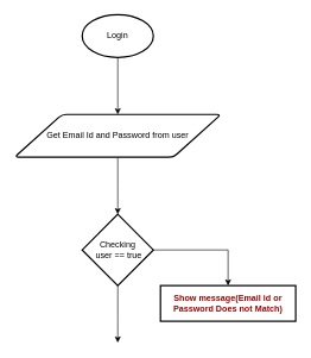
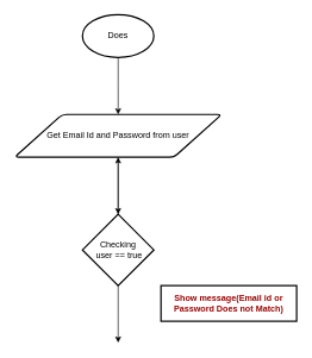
  <mxCell id="0" />
  <mxCell id="1" parent="0" />
  <mxCell id="2" value="" style="edgeStyle=orthogonalEdgeStyle;rounded=0;orthogonalLoop=1;jettySize=auto;html=1;" edge="1" parent="1" source="3"><mxGeometry relative="1" as="geometry"><mxPoint x="165" y="160" as="targetPoint" /></mxGeometry></mxCell>
- <mxCell id="3" value="Login" style="strokeWidth=2;html=1;shape=mxgraph.flowchart.start_1;whiteSpace=wrap;" vertex="1" parent="1"><mxGeometry x="115" y="20" width="100" height="60" as="geometry" /></mxCell>
+ <mxCell id="3" value="Does" style="strokeWidth=2;html=1;shape=mxgraph.flowchart.start_1;whiteSpace=wrap;" vertex="1" parent="1"><mxGeometry x="115" y="20" width="100" height="60" as="geometry" /></mxCell>
  <mxCell id="4" value="" style="edgeStyle=orthogonalEdgeStyle;rounded=0;orthogonalLoop=1;jettySize=auto;html=1;" edge="1" parent="1" source="5"><mxGeometry relative="1" as="geometry"><mxPoint x="165" y="300" as="targetPoint" /></mxGeometry></mxCell>
  <mxCell id="5" value="Get Email Id and Password from user" style="shape=parallelogram;html=1;strokeWidth=2;perimeter=parallelogramPerimeter;whiteSpace=wrap;rounded=1;arcSize=12;size=0.23;" vertex="1" parent="1"><mxGeometry x="20" y="160" width="290" height="60" as="geometry" /></mxCell>
- <mxCell id="6" value="" style="edgeStyle=orthogonalEdgeStyle;rounded=0;orthogonalLoop=1;jettySize=auto;html=1;entryX=0.5;entryY=0;entryDx=0;entryDy=0;" edge="1" parent="1" source="8" target="9"><mxGeometry relative="1" as="geometry"><mxPoint x="295" y="400" as="targetPoint" /></mxGeometry></mxCell>
+ <mxCell id="6" value="" style="edgeStyle=orthogonalEdgeStyle;rounded=0;orthogonalLoop=1;jettySize=auto;html=1;" edge="1" parent="1" source="8" target="5"><mxGeometry relative="1" as="geometry"><mxPoint x="295" y="400" as="targetPoint" /></mxGeometry></mxCell>
  <mxCell id="7" value="" style="edgeStyle=orthogonalEdgeStyle;rounded=0;orthogonalLoop=1;jettySize=auto;html=1;" edge="1" parent="1" source="8"><mxGeometry relative="1" as="geometry"><mxPoint x="165" y="480" as="targetPoint" /></mxGeometry></mxCell>
  <mxCell id="8" value="Checking&lt;br&gt;&amp;nbsp;user == true" style="strokeWidth=2;html=1;shape=mxgraph.flowchart.decision;whiteSpace=wrap;" vertex="1" parent="1"><mxGeometry x="115" y="300" width="100" height="100" as="geometry" /></mxCell>
  <mxCell id="9" value="&lt;font color=&quot;#990000&quot;&gt;Show message(Email id or Password Does not Match)&lt;/font&gt;" style="whiteSpace=wrap;html=1;absoluteArcSize=1;arcSize=14;strokeWidth=2;fontStyle=1;rounded=0;" vertex="1" parent="1"><mxGeometry x="225" y="400" width="190" height="50" as="geometry" /></mxCell>
